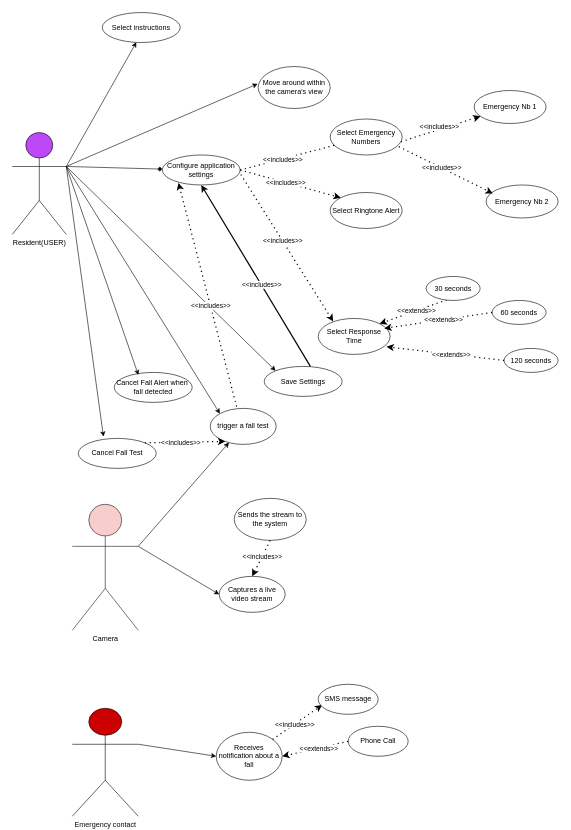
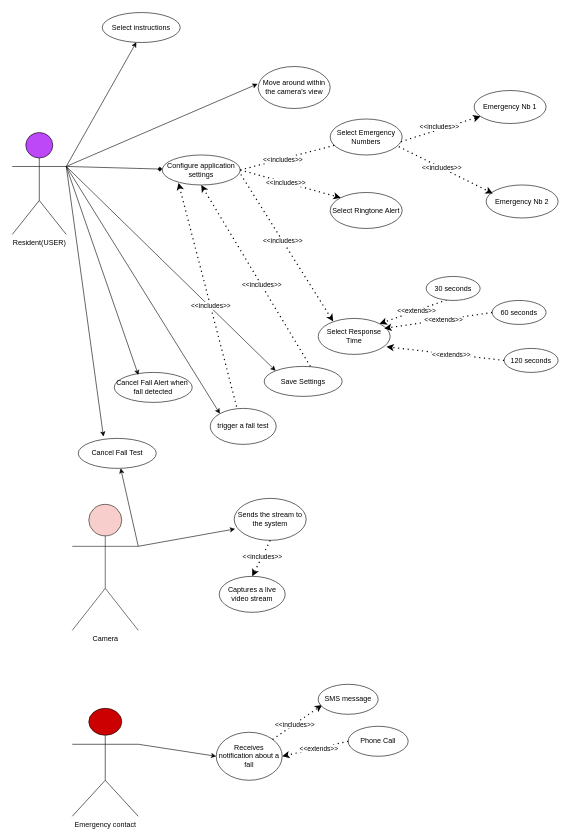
  <mxCell id="0" />
  <mxCell id="1" parent="0" />
  <mxCell id="2" value="Resident(USER)" style="shape=umlActor;verticalLabelPosition=bottom;verticalAlign=top;html=1;outlineConnect=0;fillColor=#BD48F8;strokeColor=#000000;" parent="1" vertex="1"><mxGeometry x="20" y="220" width="90" height="170" as="geometry" /></mxCell>
  <mxCell id="3" value="trigger a fall test" style="ellipse;whiteSpace=wrap;html=1;" parent="1" vertex="1"><mxGeometry x="350" y="680" width="110" height="60" as="geometry" /></mxCell>
  <mxCell id="4" value="Move around within the camera's view" style="ellipse;whiteSpace=wrap;html=1;" parent="1" vertex="1"><mxGeometry x="430" y="110" width="120" height="70" as="geometry" /></mxCell>
  <mxCell id="5" value="Emergency Nb 1" style="ellipse;whiteSpace=wrap;html=1;" parent="1" vertex="1"><mxGeometry x="790" width="120" height="55" as="geometry" y="150" /></mxCell>
  <mxCell id="6" value="Emergency Nb 2" style="ellipse;whiteSpace=wrap;html=1;" parent="1" vertex="1"><mxGeometry x="810" y="307.5" width="120" height="55" as="geometry" /></mxCell>
  <mxCell id="7" value="" style="endArrow=classic;html=1;rounded=0;entryX=-0.008;entryY=0.414;entryDx=0;entryDy=0;entryPerimeter=0;exitX=1;exitY=0.333;exitDx=0;exitDy=0;exitPerimeter=0;" parent="1" source="2" target="4" edge="1"><mxGeometry width="50" height="50" relative="1" as="geometry"><mxPoint x="220" y="301.351" as="sourcePoint" /><mxPoint x="360" y="290" as="targetPoint" /></mxGeometry></mxCell>
  <mxCell id="8" value="" style="endArrow=classic;dashed=1;html=1;dashPattern=1 3;strokeWidth=2;rounded=0;" parent="1" edge="1"><mxGeometry width="50" height="50" relative="1" as="geometry"><mxPoint x="530" y="320" as="sourcePoint" /><mxPoint x="530" y="320" as="targetPoint" /></mxGeometry></mxCell>
  <mxCell id="9" value="" style="endArrow=classic;dashed=1;html=1;dashPattern=1 3;strokeWidth=2;rounded=0;entryX=0.092;entryY=0.255;entryDx=0;entryDy=0;entryPerimeter=0;exitX=0.953;exitY=0.768;exitDx=0;exitDy=0;exitPerimeter=0;" parent="1" source="15" target="6" edge="1"><mxGeometry width="50" height="50" relative="1" as="geometry"><mxPoint x="490" y="380" as="sourcePoint" /><mxPoint x="540" y="330" as="targetPoint" /></mxGeometry></mxCell>
  <mxCell id="10" value="&amp;lt;&amp;lt;includes&amp;gt;&amp;gt;" style="edgeLabel;html=1;align=center;verticalAlign=middle;resizable=0;points=[];" parent="9" vertex="1" connectable="0"><mxGeometry x="-0.099" relative="1" as="geometry"><mxPoint as="offset" /></mxGeometry></mxCell>
  <mxCell id="11" value="" style="endArrow=classic;dashed=1;html=1;dashPattern=1 3;strokeWidth=2;rounded=0;exitX=0.983;exitY=0.63;exitDx=0;exitDy=0;exitPerimeter=0;" parent="1" source="15" target="5" edge="1"><mxGeometry width="50" height="50" relative="1" as="geometry"><mxPoint x="480" y="370" as="sourcePoint" /><mxPoint x="491.429" y="350" as="targetPoint" /></mxGeometry></mxCell>
  <mxCell id="12" value="&amp;lt;&amp;lt;includes&amp;gt;&amp;gt;" style="edgeLabel;html=1;align=center;verticalAlign=middle;resizable=0;points=[];" parent="11" vertex="1" connectable="0"><mxGeometry x="-0.028" y="5" relative="1" as="geometry"><mxPoint y="1" as="offset" /></mxGeometry></mxCell>
  <mxCell id="13" value="Select Response Time" style="ellipse;whiteSpace=wrap;html=1;" parent="1" vertex="1"><mxGeometry x="530" y="530" width="120" height="60" as="geometry" /></mxCell>
  <mxCell id="14" value="" style="endArrow=classic;html=1;rounded=0;exitX=1;exitY=0.333;exitDx=0;exitDy=0;exitPerimeter=0;entryX=0;entryY=0;entryDx=0;entryDy=0;" parent="1" source="2" target="3" edge="1"><mxGeometry width="50" height="50" relative="1" as="geometry"><mxPoint x="213" y="300" as="sourcePoint" /><mxPoint x="370" y="552" as="targetPoint" /></mxGeometry></mxCell>
  <mxCell id="15" value="Select Emergency Numbers" style="ellipse;whiteSpace=wrap;html=1;" parent="1" vertex="1"><mxGeometry x="550" y="197.5" width="120" height="60" as="geometry" /></mxCell>
  <mxCell id="16" value="Select Ringtone Alert" style="ellipse;whiteSpace=wrap;html=1;" parent="1" vertex="1"><mxGeometry x="550" y="320" width="120" height="60" as="geometry" /></mxCell>
  <mxCell id="17" value="" style="endArrow=classic;dashed=1;html=1;dashPattern=1 3;strokeWidth=2;rounded=0;entryX=1;entryY=0;entryDx=0;entryDy=0;exitX=0.382;exitY=0.975;exitDx=0;exitDy=0;exitPerimeter=0;" parent="1" source="19" target="13" edge="1"><mxGeometry width="50" height="50" relative="1" as="geometry"><mxPoint x="760" y="520" as="sourcePoint" /><mxPoint x="797" y="488" as="targetPoint" /></mxGeometry></mxCell>
  <mxCell id="18" value="&amp;lt;&amp;lt;extends&amp;gt;&amp;gt;" style="edgeLabel;html=1;align=center;verticalAlign=middle;resizable=0;points=[];" parent="17" vertex="1" connectable="0"><mxGeometry x="-0.099" relative="1" as="geometry"><mxPoint as="offset" /></mxGeometry></mxCell>
  <mxCell id="19" value="30 seconds" style="ellipse;whiteSpace=wrap;html=1;" parent="1" vertex="1"><mxGeometry x="710" y="460" width="90" height="40" as="geometry" /></mxCell>
  <mxCell id="20" value="60 seconds" style="ellipse;whiteSpace=wrap;html=1;" parent="1" vertex="1"><mxGeometry x="820" y="500" width="90" height="40" as="geometry" /></mxCell>
  <mxCell id="21" value="" style="endArrow=classic;dashed=1;html=1;dashPattern=1 3;strokeWidth=2;rounded=0;exitX=0;exitY=0.5;exitDx=0;exitDy=0;entryX=0.919;entryY=0.277;entryDx=0;entryDy=0;entryPerimeter=0;" parent="1" source="20" target="13" edge="1"><mxGeometry width="50" height="50" relative="1" as="geometry"><mxPoint x="754" y="509" as="sourcePoint" /><mxPoint x="729" y="606" as="targetPoint" /></mxGeometry></mxCell>
  <mxCell id="22" value="&amp;lt;&amp;lt;extends&amp;gt;&amp;gt;" style="edgeLabel;html=1;align=center;verticalAlign=middle;resizable=0;points=[];" parent="21" vertex="1" connectable="0"><mxGeometry x="-0.099" relative="1" as="geometry"><mxPoint as="offset" /></mxGeometry></mxCell>
  <mxCell id="23" value="" style="endArrow=classic;dashed=1;html=1;dashPattern=1 3;strokeWidth=2;rounded=0;entryX=0.949;entryY=0.787;entryDx=0;entryDy=0;entryPerimeter=0;exitX=0;exitY=0.5;exitDx=0;exitDy=0;" parent="1" source="25" target="13" edge="1"><mxGeometry width="50" height="50" relative="1" as="geometry"><mxPoint x="840" y="630" as="sourcePoint" /><mxPoint x="763" y="629" as="targetPoint" /></mxGeometry></mxCell>
  <mxCell id="24" value="&amp;lt;&amp;lt;extends&amp;gt;&amp;gt;" style="edgeLabel;html=1;align=center;verticalAlign=middle;resizable=0;points=[];" parent="23" vertex="1" connectable="0"><mxGeometry x="-0.099" relative="1" as="geometry"><mxPoint as="offset" /></mxGeometry></mxCell>
  <mxCell id="25" value="120 seconds" style="ellipse;whiteSpace=wrap;html=1;" parent="1" vertex="1"><mxGeometry x="840" y="580" width="90" height="40" as="geometry" /></mxCell>
  <mxCell id="26" value="Camera" style="shape=umlActor;verticalLabelPosition=bottom;verticalAlign=top;html=1;outlineConnect=0;fillColor=#f8cecc;strokeColor=#1A1A1A;" parent="1" vertex="1"><mxGeometry x="120" y="840" width="110" height="210" as="geometry" /></mxCell>
  <mxCell id="27" value="" style="endArrow=classic;html=1;rounded=0;exitX=1;exitY=0.333;exitDx=0;exitDy=0;exitPerimeter=0;entryX=0.437;entryY=0.992;entryDx=0;entryDy=0;entryPerimeter=0;" parent="1" source="2" target="28" edge="1"><mxGeometry width="50" height="50" relative="1" as="geometry"><mxPoint x="230" y="307" as="sourcePoint" /><mxPoint x="240" y="73" as="targetPoint" /></mxGeometry></mxCell>
  <mxCell id="28" value="Select instructions" style="ellipse;whiteSpace=wrap;html=1;" parent="1" vertex="1"><mxGeometry x="170" y="20" width="130" height="50" as="geometry" /></mxCell>
- <mxCell id="29" value="" style="endArrow=classic;html=1;rounded=0;exitX=1;exitY=0.333;exitDx=0;exitDy=0;exitPerimeter=0;entryX=0;entryY=0.5;entryDx=0;entryDy=0;" parent="1" source="26" target="30" edge="1"><mxGeometry width="50" height="50" relative="1" as="geometry"><mxPoint x="369" y="800" as="sourcePoint" /><mxPoint x="360" y="1020" as="targetPoint" /></mxGeometry></mxCell>
+ <mxCell id="29" value="" style="endArrow=classic;html=1;rounded=0;exitX=1;exitY=0.333;exitDx=0;exitDy=0;exitPerimeter=0;" parent="1" source="26" target="53" edge="1"><mxGeometry width="50" height="50" relative="1" as="geometry"><mxPoint x="369" y="800" as="sourcePoint" /><mxPoint x="360" y="1020" as="targetPoint" /></mxGeometry></mxCell>
  <mxCell id="30" value="Captures a live video stream" style="ellipse;whiteSpace=wrap;html=1;" parent="1" vertex="1"><mxGeometry x="365" y="960" width="110" height="60" as="geometry" /></mxCell>
  <mxCell id="31" value="Sends the stream to the system" style="ellipse;whiteSpace=wrap;html=1;" parent="1" vertex="1"><mxGeometry x="390" y="830" width="120" height="70" as="geometry" /></mxCell>
- <mxCell id="32" value="" style="endArrow=classic;html=1;rounded=0;exitX=1;exitY=0.333;exitDx=0;exitDy=0;exitPerimeter=0;" parent="1" source="26" target="3" edge="1"><mxGeometry width="50" height="50" relative="1" as="geometry"><mxPoint x="240" y="920" as="sourcePoint" /><mxPoint x="375" y="1000" as="targetPoint" /></mxGeometry></mxCell>
+ <mxCell id="32" value="" style="endArrow=classic;html=1;rounded=0;exitX=1;exitY=0.333;exitDx=0;exitDy=0;exitPerimeter=0;entryX=0.012;entryY=0.728;entryDx=0;entryDy=0;entryPerimeter=0;" parent="1" source="26" target="31" edge="1"><mxGeometry width="50" height="50" relative="1" as="geometry"><mxPoint x="240" y="920" as="sourcePoint" /><mxPoint x="375" y="1000" as="targetPoint" /></mxGeometry></mxCell>
  <mxCell id="33" value="" style="endArrow=classic;dashed=1;html=1;dashPattern=1 3;strokeWidth=2;rounded=0;entryX=0.5;entryY=0;entryDx=0;entryDy=0;exitX=0.5;exitY=1;exitDx=0;exitDy=0;" parent="1" source="31" target="30" edge="1"><mxGeometry width="50" height="50" relative="1" as="geometry"><mxPoint x="415" y="690" as="sourcePoint" /><mxPoint x="710" y="670" as="targetPoint" /></mxGeometry></mxCell>
  <mxCell id="34" value="&amp;lt;&amp;lt;includes&amp;gt;&amp;gt;" style="edgeLabel;html=1;align=center;verticalAlign=middle;resizable=0;points=[];" parent="33" vertex="1" connectable="0"><mxGeometry x="-0.099" relative="1" as="geometry"><mxPoint as="offset" /></mxGeometry></mxCell>
  <mxCell id="35" value="E&lt;span style=&quot;background-color: initial;&quot;&gt;mergency contact&lt;/span&gt;" style="shape=umlActor;verticalLabelPosition=bottom;verticalAlign=top;html=1;outlineConnect=0;fillColor=#CC0000;strokeColor=#000000;fontColor=#080808;" parent="1" vertex="1"><mxGeometry x="120" y="1180" width="110" height="180" as="geometry" /></mxCell>
  <mxCell id="36" value="" style="endArrow=classic;html=1;rounded=0;exitX=1;exitY=0.333;exitDx=0;exitDy=0;exitPerimeter=0;entryX=0;entryY=0.5;entryDx=0;entryDy=0;" parent="1" source="35" target="37" edge="1"><mxGeometry width="50" height="50" relative="1" as="geometry"><mxPoint x="225" y="1190" as="sourcePoint" /><mxPoint x="360" y="1270" as="targetPoint" /></mxGeometry></mxCell>
  <mxCell id="37" value="Receives notification about a fall" style="ellipse;whiteSpace=wrap;html=1;" parent="1" vertex="1"><mxGeometry x="360" y="1220" width="110" height="80" as="geometry" /></mxCell>
  <mxCell id="38" value="" style="endArrow=classic;dashed=1;html=1;dashPattern=1 3;strokeWidth=2;rounded=0;entryX=0.066;entryY=0.69;entryDx=0;entryDy=0;entryPerimeter=0;" parent="1" target="40" edge="1"><mxGeometry width="50" height="50" relative="1" as="geometry"><mxPoint x="454" y="1232" as="sourcePoint" /><mxPoint x="550" y="1180" as="targetPoint" /></mxGeometry></mxCell>
  <mxCell id="39" value="&amp;lt;&amp;lt;includes&amp;gt;&amp;gt;" style="edgeLabel;html=1;align=center;verticalAlign=middle;resizable=0;points=[];" parent="38" vertex="1" connectable="0"><mxGeometry x="-0.099" relative="1" as="geometry"><mxPoint as="offset" /></mxGeometry></mxCell>
  <mxCell id="40" value="SMS message" style="ellipse;whiteSpace=wrap;html=1;" parent="1" vertex="1"><mxGeometry x="530" y="1140" width="100" height="50" as="geometry" /></mxCell>
  <mxCell id="41" value="Phone Call" style="ellipse;whiteSpace=wrap;html=1;" parent="1" vertex="1"><mxGeometry x="580" y="1210" width="100" height="50" as="geometry" /></mxCell>
  <mxCell id="42" value="Configure application settings" style="ellipse;whiteSpace=wrap;html=1;" vertex="1" parent="1"><mxGeometry x="270" y="257.5" width="130" height="50" as="geometry" /></mxCell>
  <mxCell id="43" value="" style="endArrow=diamond;html=1;rounded=0;exitX=1;exitY=0.333;exitDx=0;exitDy=0;exitPerimeter=0;" edge="1" parent="1" source="2" target="42"><mxGeometry width="50" height="50" relative="1" as="geometry"><mxPoint x="140" y="287" as="sourcePoint" /><mxPoint x="439" y="149" as="targetPoint" /></mxGeometry></mxCell>
  <mxCell id="44" value="" style="endArrow=none;dashed=1;html=1;dashPattern=1 3;strokeWidth=2;rounded=0;exitX=1;exitY=0.5;exitDx=0;exitDy=0;" edge="1" parent="1" source="42" target="15"><mxGeometry width="50" height="50" relative="1" as="geometry"><mxPoint x="574" y="304" as="sourcePoint" /><mxPoint x="751" y="332" as="targetPoint" /></mxGeometry></mxCell>
  <mxCell id="45" value="&amp;lt;&amp;lt;includes&amp;gt;&amp;gt;" style="edgeLabel;html=1;align=center;verticalAlign=middle;resizable=0;points=[];" vertex="1" connectable="0" parent="44"><mxGeometry x="-0.099" relative="1" as="geometry"><mxPoint as="offset" /></mxGeometry></mxCell>
  <mxCell id="46" value="" style="endArrow=classic;dashed=1;html=1;dashPattern=1 3;strokeWidth=2;rounded=0;entryX=0;entryY=0;entryDx=0;entryDy=0;exitX=1;exitY=0.5;exitDx=0;exitDy=0;" edge="1" parent="1" source="42" target="16"><mxGeometry width="50" height="50" relative="1" as="geometry"><mxPoint x="584" y="314" as="sourcePoint" /><mxPoint x="761" y="342" as="targetPoint" /></mxGeometry></mxCell>
  <mxCell id="47" value="&amp;lt;&amp;lt;includes&amp;gt;&amp;gt;" style="edgeLabel;html=1;align=center;verticalAlign=middle;resizable=0;points=[];" vertex="1" connectable="0" parent="46"><mxGeometry x="-0.099" relative="1" as="geometry"><mxPoint as="offset" /></mxGeometry></mxCell>
  <mxCell id="48" value="" style="endArrow=classic;dashed=1;html=1;dashPattern=1 3;strokeWidth=2;rounded=0;exitX=1.008;exitY=0.65;exitDx=0;exitDy=0;exitPerimeter=0;entryX=0.208;entryY=0.083;entryDx=0;entryDy=0;entryPerimeter=0;" edge="1" parent="1" source="42" target="13"><mxGeometry width="50" height="50" relative="1" as="geometry"><mxPoint x="420" y="330" as="sourcePoint" /><mxPoint x="530" y="501" as="targetPoint" /></mxGeometry></mxCell>
  <mxCell id="49" value="&amp;lt;&amp;lt;includes&amp;gt;&amp;gt;" style="edgeLabel;html=1;align=center;verticalAlign=middle;resizable=0;points=[];" vertex="1" connectable="0" parent="48"><mxGeometry x="-0.099" relative="1" as="geometry"><mxPoint as="offset" /></mxGeometry></mxCell>
  <mxCell id="50" value="Save Settings" style="ellipse;whiteSpace=wrap;html=1;" vertex="1" parent="1"><mxGeometry x="440" y="610" width="130" height="50" as="geometry" /></mxCell>
- <mxCell id="51" value="" style="endArrow=classic;dashed=0;html=1;dashPattern=1 3;strokeWidth=2;rounded=0;exitX=0.592;exitY=0;exitDx=0;exitDy=0;exitPerimeter=0;entryX=0.5;entryY=1;entryDx=0;entryDy=0;" edge="1" parent="1" source="50" target="42"><mxGeometry width="50" height="50" relative="1" as="geometry"><mxPoint x="411" y="300" as="sourcePoint" /><mxPoint x="565" y="545" as="targetPoint" /></mxGeometry></mxCell>
+ <mxCell id="51" value="" style="endArrow=classic;dashed=1;html=1;dashPattern=1 3;strokeWidth=2;rounded=0;exitX=0.592;exitY=0;exitDx=0;exitDy=0;exitPerimeter=0;entryX=0.5;entryY=1;entryDx=0;entryDy=0;" edge="1" parent="1" source="50" target="42"><mxGeometry width="50" height="50" relative="1" as="geometry"><mxPoint x="411" y="300" as="sourcePoint" /><mxPoint x="565" y="545" as="targetPoint" /></mxGeometry></mxCell>
  <mxCell id="52" value="&amp;lt;&amp;lt;includes&amp;gt;&amp;gt;" style="edgeLabel;html=1;align=center;verticalAlign=middle;resizable=0;points=[];" vertex="1" connectable="0" parent="51"><mxGeometry x="-0.099" relative="1" as="geometry"><mxPoint as="offset" /></mxGeometry></mxCell>
  <mxCell id="53" value="Cancel Fall Test" style="ellipse;whiteSpace=wrap;html=1;" vertex="1" parent="1"><mxGeometry x="130" y="730" width="130" height="50" as="geometry" /></mxCell>
- <mxCell id="54" value="" style="endArrow=classic;dashed=1;html=1;dashPattern=1 3;strokeWidth=2;rounded=0;exitX=1;exitY=0;exitDx=0;exitDy=0;entryX=0.227;entryY=0.917;entryDx=0;entryDy=0;entryPerimeter=0;" edge="1" parent="1" source="53" target="3"><mxGeometry width="50" height="50" relative="1" as="geometry"><mxPoint x="411" y="300" as="sourcePoint" /><mxPoint x="418" y="678" as="targetPoint" /></mxGeometry></mxCell>
- <mxCell id="55" value="&amp;lt;&amp;lt;includes&amp;gt;&amp;gt;" style="edgeLabel;html=1;align=center;verticalAlign=middle;resizable=0;points=[];" vertex="1" connectable="0" parent="54"><mxGeometry x="-0.099" relative="1" as="geometry"><mxPoint as="offset" /></mxGeometry></mxCell>
  <mxCell id="56" value="" style="endArrow=classic;html=1;rounded=0;exitX=1;exitY=0.333;exitDx=0;exitDy=0;exitPerimeter=0;entryX=0.323;entryY=-0.06;entryDx=0;entryDy=0;entryPerimeter=0;" edge="1" parent="1" source="2" target="53"><mxGeometry width="50" height="50" relative="1" as="geometry"><mxPoint x="140" y="287" as="sourcePoint" /><mxPoint x="376" y="699" as="targetPoint" /></mxGeometry></mxCell>
  <mxCell id="57" value="" style="endArrow=classic;html=1;rounded=0;exitX=1;exitY=0.333;exitDx=0;exitDy=0;exitPerimeter=0;entryX=0;entryY=0;entryDx=0;entryDy=0;" edge="1" parent="1" source="2" target="50"><mxGeometry width="50" height="50" relative="1" as="geometry"><mxPoint x="150" y="297" as="sourcePoint" /><mxPoint x="386" y="709" as="targetPoint" /></mxGeometry></mxCell>
  <mxCell id="58" value="" style="endArrow=classic;dashed=1;html=1;dashPattern=1 3;strokeWidth=2;rounded=0;exitX=0.4;exitY=-0.05;exitDx=0;exitDy=0;exitPerimeter=0;entryX=0.208;entryY=0.93;entryDx=0;entryDy=0;entryPerimeter=0;" edge="1" parent="1" source="3" target="42"><mxGeometry width="50" height="50" relative="1" as="geometry"><mxPoint x="457" y="500" as="sourcePoint" /><mxPoint x="345" y="318" as="targetPoint" /></mxGeometry></mxCell>
  <mxCell id="59" value="&amp;lt;&amp;lt;includes&amp;gt;&amp;gt;" style="edgeLabel;html=1;align=center;verticalAlign=middle;resizable=0;points=[];" vertex="1" connectable="0" parent="58"><mxGeometry x="-0.099" relative="1" as="geometry"><mxPoint as="offset" /></mxGeometry></mxCell>
  <mxCell id="60" value="" style="endArrow=classic;dashed=1;html=1;dashPattern=1 3;strokeWidth=2;rounded=0;exitX=0;exitY=0.5;exitDx=0;exitDy=0;entryX=1;entryY=0.5;entryDx=0;entryDy=0;" edge="1" parent="1" source="41" target="37"><mxGeometry width="50" height="50" relative="1" as="geometry"><mxPoint x="650" y="1256.5" as="sourcePoint" /><mxPoint x="470" y="1283.5" as="targetPoint" /></mxGeometry></mxCell>
  <mxCell id="61" value="&amp;lt;&amp;lt;extends&amp;gt;&amp;gt;" style="edgeLabel;html=1;align=center;verticalAlign=middle;resizable=0;points=[];" vertex="1" connectable="0" parent="60"><mxGeometry x="-0.099" relative="1" as="geometry"><mxPoint as="offset" /></mxGeometry></mxCell>
  <mxCell id="62" value="Cancel Fall Alert when&amp;nbsp; fall detected" style="ellipse;whiteSpace=wrap;html=1;" vertex="1" parent="1"><mxGeometry x="190" y="620" width="130" height="50" as="geometry" /></mxCell>
  <mxCell id="63" value="" style="endArrow=classic;html=1;rounded=0;exitX=1;exitY=0.333;exitDx=0;exitDy=0;exitPerimeter=0;entryX=0.309;entryY=0.086;entryDx=0;entryDy=0;entryPerimeter=0;" edge="1" parent="1" source="2" target="62"><mxGeometry width="50" height="50" relative="1" as="geometry"><mxPoint x="140" y="287" as="sourcePoint" /><mxPoint x="376" y="699" as="targetPoint" /></mxGeometry></mxCell>
